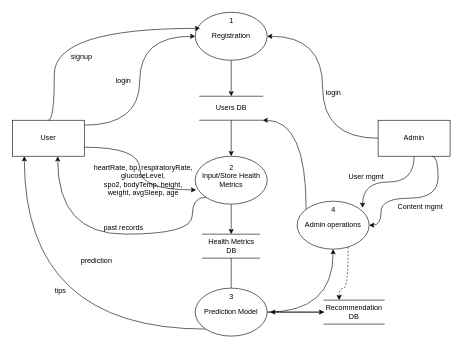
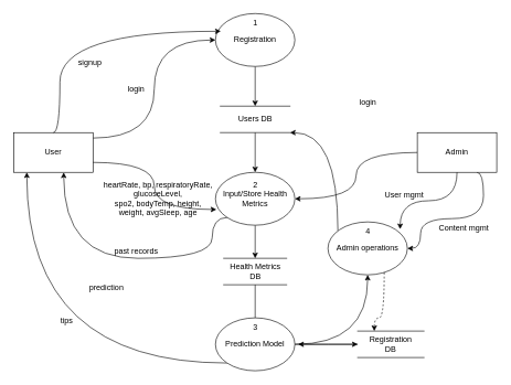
  <mxCell id="0" />
  <mxCell id="1" parent="0" />
  <mxCell id="2" style="edgeStyle=orthogonalEdgeStyle;rounded=0;orthogonalLoop=1;jettySize=auto;html=1;entryX=0;entryY=0.5;entryDx=0;entryDy=0;curved=1;exitX=1;exitY=0.137;exitDx=0;exitDy=0;exitPerimeter=0;" parent="1" source="3" target="8" edge="1"><mxGeometry relative="1" as="geometry" /></mxCell>
  <mxCell id="3" value="User" style="rounded=0;whiteSpace=wrap;html=1;" parent="1" vertex="1"><mxGeometry x="20" y="200" width="120" height="60" as="geometry" /></mxCell>
- <mxCell id="4" style="edgeStyle=orthogonalEdgeStyle;rounded=0;orthogonalLoop=1;jettySize=auto;html=1;entryX=1;entryY=0.5;entryDx=0;entryDy=0;curved=1;" parent="1" source="6" target="8" edge="1"><mxGeometry relative="1" as="geometry" /></mxCell>
+ <mxCell id="4" style="edgeStyle=orthogonalEdgeStyle;rounded=0;orthogonalLoop=1;jettySize=auto;html=1;curved=1;" parent="1" source="6" target="10" edge="1"><mxGeometry relative="1" as="geometry" /></mxCell>
  <mxCell id="5" style="edgeStyle=orthogonalEdgeStyle;rounded=0;orthogonalLoop=1;jettySize=auto;html=1;entryX=1;entryY=0.5;entryDx=0;entryDy=0;curved=1;exitX=0.75;exitY=1;exitDx=0;exitDy=0;" parent="1" source="6" target="32" edge="1"><mxGeometry relative="1" as="geometry"><mxPoint x="730" y="340" as="sourcePoint" /><Array as="points"><mxPoint x="730" y="260" /><mxPoint x="730" y="330" /><mxPoint x="635" y="330" /><mxPoint x="635" y="375" /></Array></mxGeometry></mxCell>
  <mxCell id="6" value="Admin" style="rounded=0;whiteSpace=wrap;html=1;" parent="1" vertex="1"><mxGeometry x="630" y="200" width="120" height="60" as="geometry" /></mxCell>
  <mxCell id="7" style="edgeStyle=orthogonalEdgeStyle;rounded=0;orthogonalLoop=1;jettySize=auto;html=1;entryX=0.5;entryY=0;entryDx=0;entryDy=0;" parent="1" source="8" target="15" edge="1"><mxGeometry relative="1" as="geometry" /></mxCell>
  <mxCell id="8" value="Registration" style="ellipse;whiteSpace=wrap;html=1;" parent="1" vertex="1"><mxGeometry x="325" y="20" width="120" height="80" as="geometry" /></mxCell>
  <mxCell id="9" style="edgeStyle=orthogonalEdgeStyle;rounded=0;orthogonalLoop=1;jettySize=auto;html=1;entryX=0.5;entryY=0;entryDx=0;entryDy=0;" parent="1" source="10" target="17" edge="1"><mxGeometry relative="1" as="geometry" /></mxCell>
  <mxCell id="10" value="Input/Store Health Metrics" style="ellipse;whiteSpace=wrap;html=1;" parent="1" vertex="1"><mxGeometry x="325" y="260" width="120" height="80" as="geometry" /></mxCell>
  <mxCell id="11" style="edgeStyle=orthogonalEdgeStyle;rounded=0;orthogonalLoop=1;jettySize=auto;html=1;" parent="1" source="13" target="19" edge="1"><mxGeometry relative="1" as="geometry" /></mxCell>
  <mxCell id="12" style="edgeStyle=orthogonalEdgeStyle;rounded=0;orthogonalLoop=1;jettySize=auto;html=1;entryX=0.25;entryY=1;entryDx=0;entryDy=0;curved=1;exitX=0;exitY=1;exitDx=0;exitDy=0;" parent="1" source="13" edge="1"><mxGeometry relative="1" as="geometry"><mxPoint x="315" y="520" as="sourcePoint" /><mxPoint x="40" y="260" as="targetPoint" /></mxGeometry></mxCell>
  <mxCell id="13" value="Prediction Model" style="ellipse;whiteSpace=wrap;html=1;" parent="1" vertex="1"><mxGeometry x="325" y="480" width="120" height="80" as="geometry" /></mxCell>
  <mxCell id="14" style="edgeStyle=orthogonalEdgeStyle;rounded=0;orthogonalLoop=1;jettySize=auto;html=1;exitX=0.5;exitY=1;exitDx=0;exitDy=0;entryX=0.5;entryY=0;entryDx=0;entryDy=0;" parent="1" source="15" target="10" edge="1"><mxGeometry relative="1" as="geometry" /></mxCell>
  <mxCell id="15" value="Users DB" style="shape=partialRectangle;whiteSpace=wrap;html=1;left=0;right=0;fillColor=none;" parent="1" vertex="1"><mxGeometry x="332.5" y="160" width="105" height="40" as="geometry" /></mxCell>
  <mxCell id="16" style="edgeStyle=orthogonalEdgeStyle;rounded=0;orthogonalLoop=1;jettySize=auto;html=1;entryX=0.5;entryY=0;entryDx=0;entryDy=0;endArrow=none;" parent="1" source="17" target="13" edge="1"><mxGeometry relative="1" as="geometry" /></mxCell>
  <mxCell id="17" value="Health Metrics&lt;div&gt;DB&lt;/div&gt;" style="shape=partialRectangle;whiteSpace=wrap;html=1;left=0;right=0;fillColor=none;" parent="1" vertex="1"><mxGeometry x="337.5" y="390" width="95" height="40" as="geometry" /></mxCell>
  <mxCell id="18" style="edgeStyle=orthogonalEdgeStyle;rounded=0;orthogonalLoop=1;jettySize=auto;html=1;" parent="1" source="19" edge="1"><mxGeometry relative="1" as="geometry"><mxPoint x="450" y="520" as="targetPoint" /></mxGeometry></mxCell>
- <mxCell id="19" value="Recommendation&lt;div&gt;DB&lt;/div&gt;" style="shape=partialRectangle;whiteSpace=wrap;html=1;left=0;right=0;fillColor=none;" parent="1" vertex="1"><mxGeometry x="540" y="500" width="100" height="40" as="geometry" /></mxCell>
+ <mxCell id="19" value="Registration&lt;div&gt;DB&lt;/div&gt;" style="shape=partialRectangle;whiteSpace=wrap;html=1;left=0;right=0;fillColor=none;" parent="1" vertex="1"><mxGeometry x="540" y="500" width="100" height="40" as="geometry" /></mxCell>
  <mxCell id="20" value="login" style="text;html=1;align=center;verticalAlign=middle;resizable=0;points=[];autosize=1;strokeColor=none;fillColor=none;" parent="1" vertex="1"><mxGeometry x="180" y="120" width="50" height="30" as="geometry" /></mxCell>
  <mxCell id="21" value="login" style="text;html=1;align=center;verticalAlign=middle;resizable=0;points=[];autosize=1;strokeColor=none;fillColor=none;" parent="1" vertex="1"><mxGeometry x="530" y="140" width="50" height="30" as="geometry" /></mxCell>
  <mxCell id="22" style="edgeStyle=orthogonalEdgeStyle;rounded=0;orthogonalLoop=1;jettySize=auto;html=1;curved=1;" parent="1" source="13" target="32" edge="1"><mxGeometry relative="1" as="geometry" /></mxCell>
  <mxCell id="23" value="prediction" style="text;html=1;align=center;verticalAlign=middle;resizable=0;points=[];autosize=1;strokeColor=none;fillColor=none;" parent="1" vertex="1"><mxGeometry x="120" y="420" width="80" height="30" as="geometry" /></mxCell>
  <mxCell id="24" value="tips" style="text;html=1;align=center;verticalAlign=middle;resizable=0;points=[];autosize=1;strokeColor=none;fillColor=none;" parent="1" vertex="1"><mxGeometry x="80" y="470" width="40" height="30" as="geometry" /></mxCell>
  <mxCell id="25" style="edgeStyle=orthogonalEdgeStyle;rounded=0;orthogonalLoop=1;jettySize=auto;html=1;entryX=0.012;entryY=0.702;entryDx=0;entryDy=0;entryPerimeter=0;curved=1;exitX=1;exitY=0.75;exitDx=0;exitDy=0;" parent="1" source="3" target="10" edge="1"><mxGeometry relative="1" as="geometry" /></mxCell>
  <mxCell id="26" value="heartRate, bp, respiratoryRate,&lt;div&gt;&lt;span style=&quot;background-color: initial;&quot;&gt;&amp;nbsp;glucoseLevel,&amp;nbsp;&lt;/span&gt;&lt;div&gt;&lt;div&gt;spo2, bodyTemp, height,&lt;/div&gt;&lt;div&gt;&lt;span style=&quot;background-color: initial;&quot;&gt;weight, avgSleep, age&lt;/span&gt;&lt;/div&gt;&lt;/div&gt;&lt;/div&gt;" style="text;html=1;align=center;verticalAlign=middle;resizable=0;points=[];autosize=1;strokeColor=none;fillColor=none;" parent="1" vertex="1"><mxGeometry x="142.5" y="265" width="190" height="70" as="geometry" /></mxCell>
  <mxCell id="27" value="1" style="text;html=1;align=center;verticalAlign=middle;resizable=0;points=[];autosize=1;strokeColor=none;fillColor=none;" parent="1" vertex="1"><mxGeometry x="370" y="20" width="30" height="30" as="geometry" /></mxCell>
  <mxCell id="28" value="2" style="text;html=1;align=center;verticalAlign=middle;resizable=0;points=[];autosize=1;strokeColor=none;fillColor=none;" parent="1" vertex="1"><mxGeometry x="370" y="265" width="30" height="30" as="geometry" /></mxCell>
  <mxCell id="29" value="3" style="text;html=1;align=center;verticalAlign=middle;resizable=0;points=[];autosize=1;strokeColor=none;fillColor=none;" parent="1" vertex="1"><mxGeometry x="370" y="480" width="30" height="30" as="geometry" /></mxCell>
  <mxCell id="30" style="edgeStyle=orthogonalEdgeStyle;rounded=0;orthogonalLoop=1;jettySize=auto;html=1;entryX=0.25;entryY=0;entryDx=0;entryDy=0;curved=1;dashed=1;" parent="1" source="32" target="19" edge="1"><mxGeometry relative="1" as="geometry"><Array as="points"><mxPoint x="580" y="480" /><mxPoint x="565" y="480" /></Array></mxGeometry></mxCell>
  <mxCell id="31" style="edgeStyle=orthogonalEdgeStyle;rounded=0;orthogonalLoop=1;jettySize=auto;html=1;entryX=1;entryY=1;entryDx=0;entryDy=0;curved=1;" parent="1" source="32" target="15" edge="1"><mxGeometry relative="1" as="geometry"><Array as="points"><mxPoint x="510" y="200" /></Array></mxGeometry></mxCell>
  <mxCell id="32" value="Admin operations" style="ellipse;whiteSpace=wrap;html=1;" parent="1" vertex="1"><mxGeometry x="495" y="335" width="120" height="80" as="geometry" /></mxCell>
  <mxCell id="33" style="edgeStyle=orthogonalEdgeStyle;rounded=0;orthogonalLoop=1;jettySize=auto;html=1;curved=1;exitX=0.5;exitY=1;exitDx=0;exitDy=0;" parent="1" source="6" edge="1"><mxGeometry relative="1" as="geometry"><mxPoint x="604" y="346" as="targetPoint" /></mxGeometry></mxCell>
  <mxCell id="34" value="4" style="text;html=1;align=center;verticalAlign=middle;resizable=0;points=[];autosize=1;strokeColor=none;fillColor=none;" parent="1" vertex="1"><mxGeometry x="540" y="335" width="30" height="30" as="geometry" /></mxCell>
  <mxCell id="35" value="User mgm&lt;span style=&quot;background-color: initial;&quot;&gt;t&lt;/span&gt;" style="text;html=1;align=center;verticalAlign=middle;resizable=0;points=[];autosize=1;strokeColor=none;fillColor=none;" parent="1" vertex="1"><mxGeometry x="570" y="280" width="80" height="30" as="geometry" /></mxCell>
  <mxCell id="36" value="Content mgmt" style="text;html=1;align=center;verticalAlign=middle;resizable=0;points=[];autosize=1;strokeColor=none;fillColor=none;" parent="1" vertex="1"><mxGeometry x="650" y="330" width="100" height="30" as="geometry" /></mxCell>
  <mxCell id="37" style="edgeStyle=orthogonalEdgeStyle;rounded=0;orthogonalLoop=1;jettySize=auto;html=1;entryX=0.067;entryY=0.335;entryDx=0;entryDy=0;entryPerimeter=0;curved=1;exitX=0.5;exitY=0;exitDx=0;exitDy=0;" edge="1" parent="1" source="3" target="8"><mxGeometry relative="1" as="geometry"><Array as="points"><mxPoint x="90" y="200" /><mxPoint x="90" y="47" /></Array></mxGeometry></mxCell>
  <mxCell id="38" value="signup" style="text;html=1;align=center;verticalAlign=middle;resizable=0;points=[];autosize=1;strokeColor=none;fillColor=none;" vertex="1" parent="1"><mxGeometry x="105" y="80" width="60" height="30" as="geometry" /></mxCell>
  <mxCell id="39" style="edgeStyle=orthogonalEdgeStyle;rounded=0;orthogonalLoop=1;jettySize=auto;html=1;entryX=0.631;entryY=1.002;entryDx=0;entryDy=0;entryPerimeter=0;curved=1;exitX=0;exitY=1;exitDx=0;exitDy=0;" edge="1" parent="1" source="10" target="3"><mxGeometry relative="1" as="geometry"><Array as="points"><mxPoint x="320" y="328" /><mxPoint x="320" y="390" /><mxPoint x="96" y="390" /></Array></mxGeometry></mxCell>
  <mxCell id="40" value="past records" style="text;html=1;align=center;verticalAlign=middle;resizable=0;points=[];autosize=1;strokeColor=none;fillColor=none;" vertex="1" parent="1"><mxGeometry x="160" y="365" width="90" height="30" as="geometry" /></mxCell>
